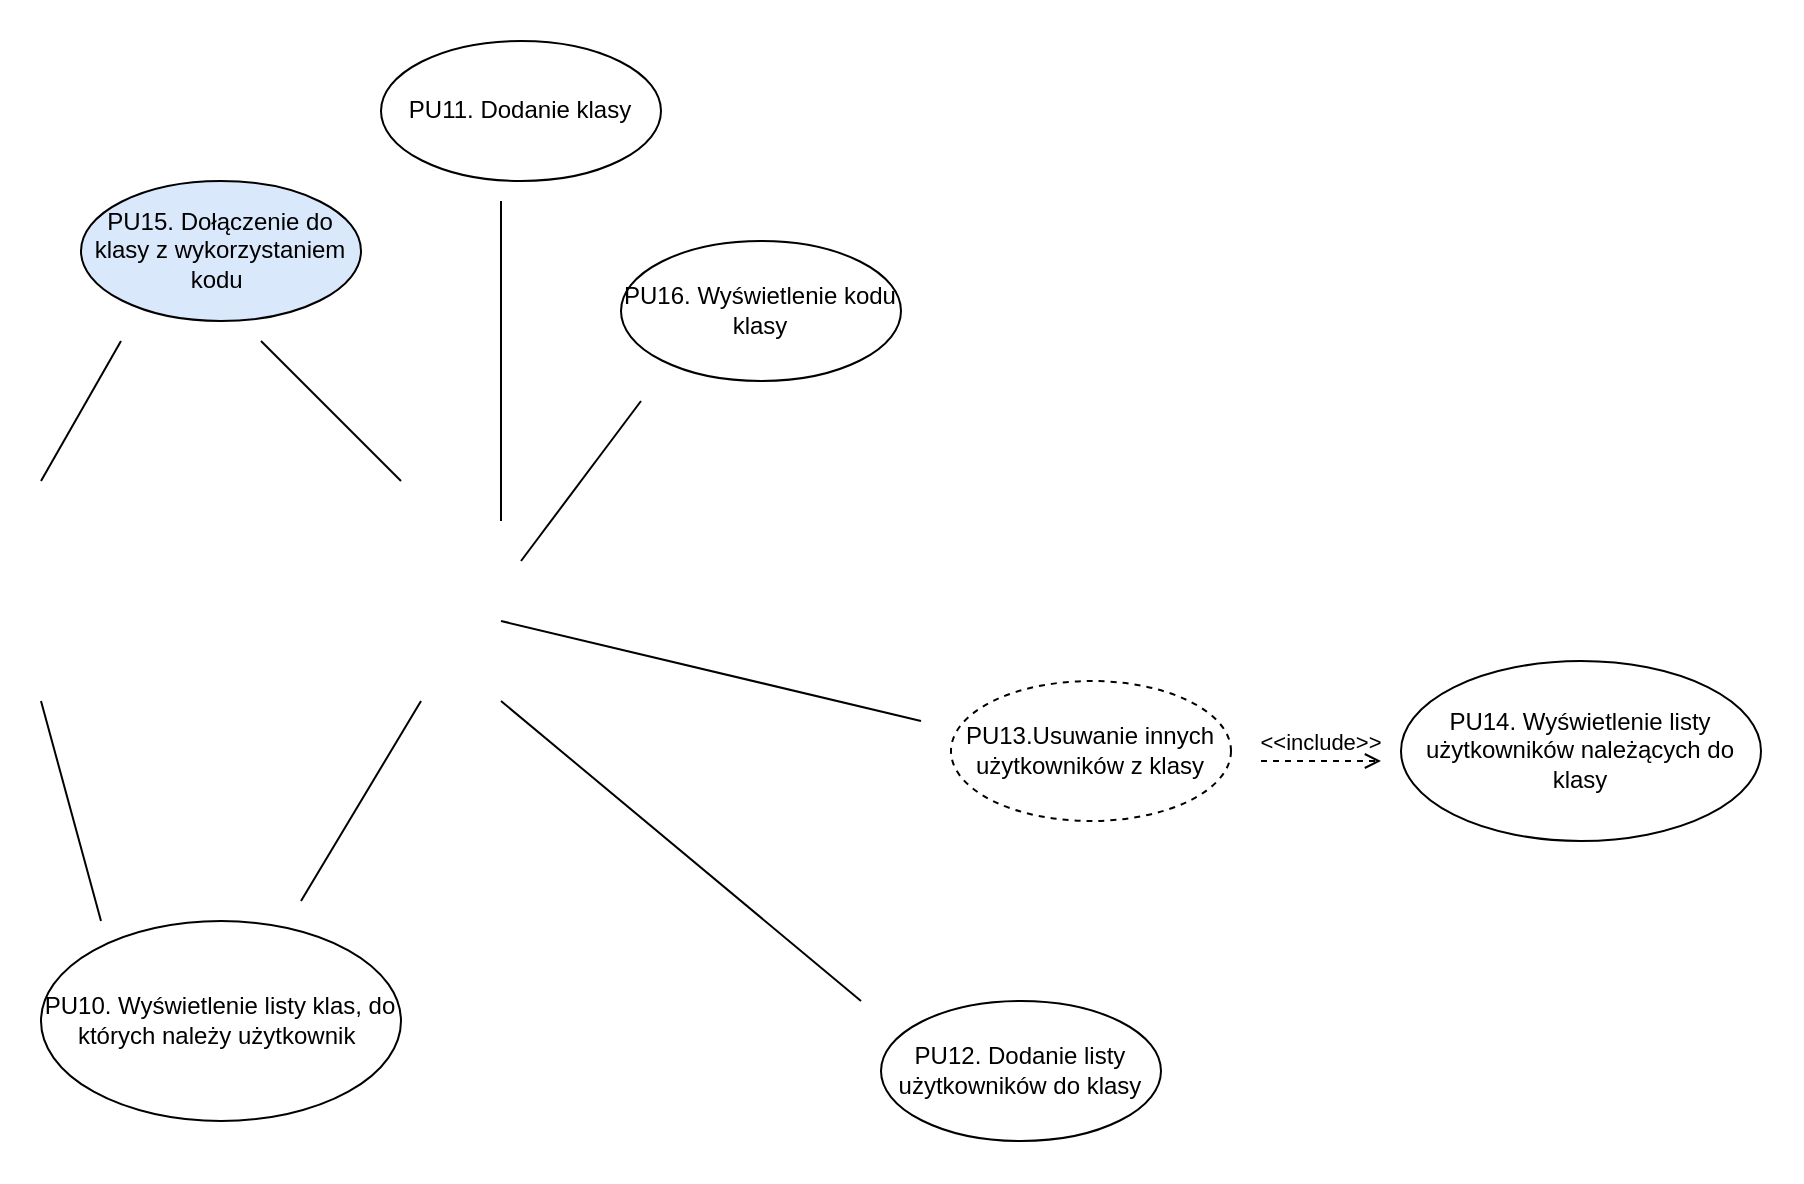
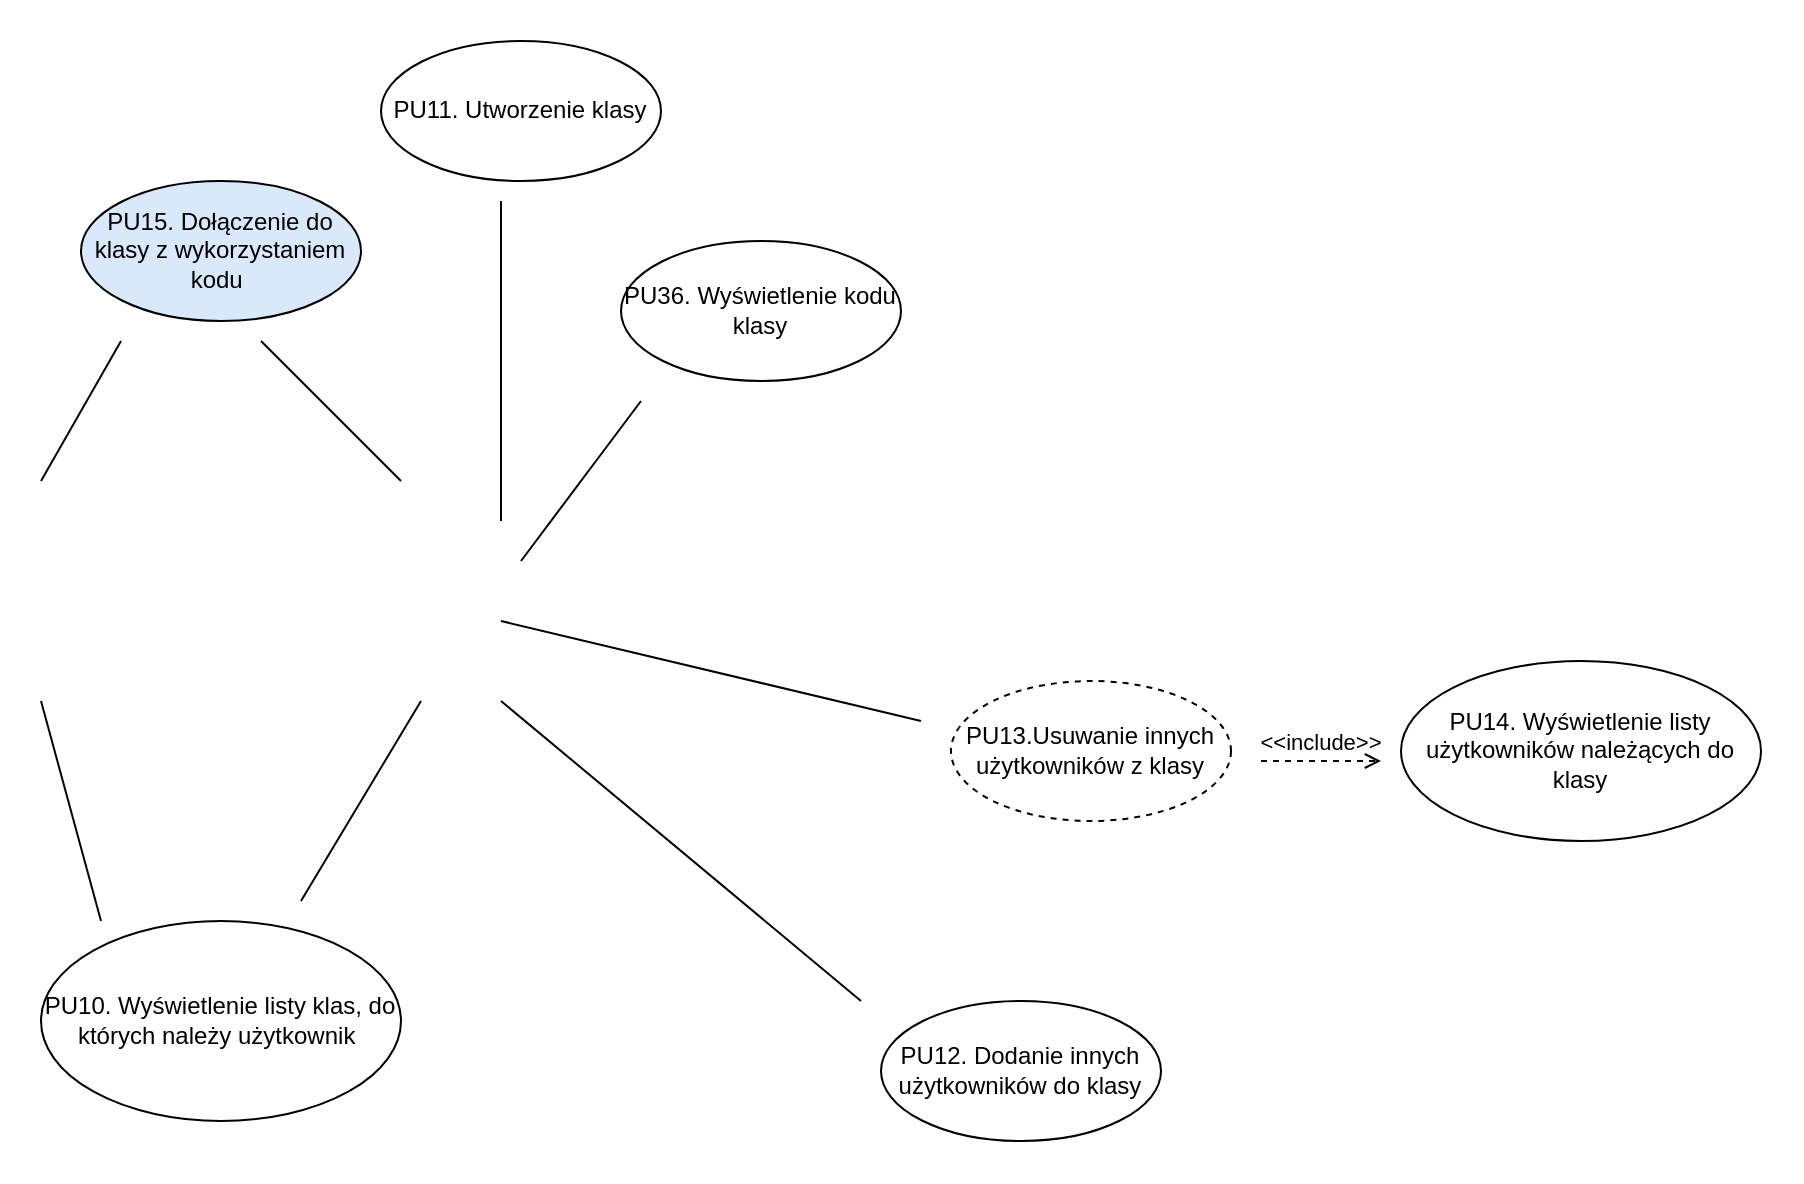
  <mxCell id="0" />
  <mxCell id="1" parent="0" />
  <mxCell id="2" value="" style="edgeStyle=none;html=1;endArrow=none;verticalAlign=bottom;rounded=0;" parent="1" edge="1"><mxGeometry width="160" relative="1" as="geometry"><mxPoint x="250" y="260" as="sourcePoint" /><mxPoint x="250" y="100" as="targetPoint" /></mxGeometry></mxCell>
- <mxCell id="3" value="PU12. Dodanie listy użytkowników do klasy" style="ellipse;whiteSpace=wrap;html=1;" parent="1" vertex="1"><mxGeometry x="440" y="500" width="140" height="70" as="geometry" /></mxCell>
+ <mxCell id="3" value="PU12. Dodanie innych użytkowników do klasy" style="ellipse;whiteSpace=wrap;html=1;" parent="1" vertex="1"><mxGeometry x="440" y="500" width="140" height="70" as="geometry" /></mxCell>
  <mxCell id="4" value="PU10. Wyświetlenie listy klas, do których należy użytkownik&amp;nbsp;" style="ellipse;whiteSpace=wrap;html=1;" parent="1" vertex="1"><mxGeometry x="20" y="460" width="180" height="100" as="geometry" /></mxCell>
  <mxCell id="5" value="" style="edgeStyle=none;html=1;endArrow=none;verticalAlign=bottom;rounded=0;" parent="1" edge="1"><mxGeometry width="160" relative="1" as="geometry"><mxPoint x="260" y="280" as="sourcePoint" /><mxPoint x="320" y="200" as="targetPoint" /></mxGeometry></mxCell>
- <mxCell id="6" value="PU11. Dodanie klasy" style="ellipse;whiteSpace=wrap;html=1;" parent="1" vertex="1"><mxGeometry x="190" y="20" width="140" height="70" as="geometry" /></mxCell>
+ <mxCell id="6" value="PU11. Utworzenie klasy" style="ellipse;whiteSpace=wrap;html=1;" parent="1" vertex="1"><mxGeometry x="190" y="20" width="140" height="70" as="geometry" /></mxCell>
  <mxCell id="7" value="PU15&lt;span style=&quot;background-color: initial;&quot;&gt;. Dołączenie do klasy z wykorzystaniem kodu&amp;nbsp;&lt;/span&gt;" style="ellipse;whiteSpace=wrap;html=1;fillColor=#dae8fc;" parent="1" vertex="1"><mxGeometry x="40" y="90" width="140" height="70" as="geometry" /></mxCell>
  <mxCell id="8" value="" style="edgeStyle=none;html=1;endArrow=none;verticalAlign=bottom;rounded=0;" parent="1" edge="1"><mxGeometry width="160" relative="1" as="geometry"><mxPoint x="50" y="460" as="sourcePoint" /><mxPoint x="20" y="350" as="targetPoint" /></mxGeometry></mxCell>
  <mxCell id="9" value="" style="edgeStyle=none;html=1;endArrow=none;verticalAlign=bottom;rounded=0;" parent="1" edge="1"><mxGeometry width="160" relative="1" as="geometry"><mxPoint x="250" y="310" as="sourcePoint" /><mxPoint x="460" y="360" as="targetPoint" /></mxGeometry></mxCell>
- <mxCell id="10" value="PU16. Wyświetlenie kodu klasy" style="ellipse;whiteSpace=wrap;html=1;" parent="1" vertex="1"><mxGeometry x="310" y="120" width="140" height="70" as="geometry" /></mxCell>
+ <mxCell id="10" value="PU36. Wyświetlenie kodu klasy" style="ellipse;whiteSpace=wrap;html=1;" parent="1" vertex="1"><mxGeometry x="310" y="120" width="140" height="70" as="geometry" /></mxCell>
  <mxCell id="11" value="" style="edgeStyle=none;html=1;endArrow=none;verticalAlign=bottom;rounded=0;" parent="1" edge="1"><mxGeometry width="160" relative="1" as="geometry"><mxPoint x="210" y="350" as="sourcePoint" /><mxPoint x="150" y="450" as="targetPoint" /></mxGeometry></mxCell>
  <mxCell id="12" value="PU13.Usuwanie innych użytkowników z klasy" style="ellipse;whiteSpace=wrap;html=1;dashed=1;" parent="1" vertex="1"><mxGeometry x="475" y="340" width="140" height="70" as="geometry" /></mxCell>
  <mxCell id="13" value="" style="edgeStyle=none;html=1;endArrow=none;verticalAlign=bottom;rounded=0;" parent="1" edge="1"><mxGeometry width="160" relative="1" as="geometry"><mxPoint x="430" y="500" as="sourcePoint" /><mxPoint x="250" y="350" as="targetPoint" /></mxGeometry></mxCell>
  <mxCell id="14" value="" style="edgeStyle=none;html=1;endArrow=none;verticalAlign=bottom;rounded=0;" parent="1" edge="1"><mxGeometry width="160" relative="1" as="geometry"><mxPoint x="60" y="170" as="sourcePoint" /><mxPoint x="20" y="240" as="targetPoint" /></mxGeometry></mxCell>
  <mxCell id="15" value="" style="edgeStyle=none;html=1;endArrow=none;verticalAlign=bottom;rounded=0;" parent="1" edge="1"><mxGeometry width="160" relative="1" as="geometry"><mxPoint x="130" y="170" as="sourcePoint" /><mxPoint x="200" y="240" as="targetPoint" /></mxGeometry></mxCell>
  <mxCell id="16" value="PU14. Wyświetlenie listy użytkowników należących do klasy" style="ellipse;whiteSpace=wrap;html=1;" parent="1" vertex="1"><mxGeometry x="700" y="330" width="180" height="90" as="geometry" /></mxCell>
  <mxCell id="17" value="&amp;lt;&amp;lt;include&amp;gt;&amp;gt;" style="html=1;verticalAlign=bottom;labelBackgroundColor=none;endArrow=open;endFill=0;dashed=1;rounded=0;" parent="1" edge="1"><mxGeometry width="160" relative="1" as="geometry"><mxPoint x="630" y="380" as="sourcePoint" /><mxPoint x="690" y="380" as="targetPoint" /></mxGeometry></mxCell>
